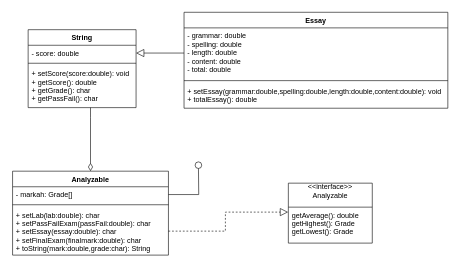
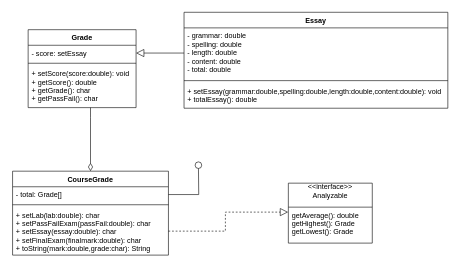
  <mxCell id="0" />
  <mxCell id="1" parent="0" />
- <mxCell id="2" value="String" style="swimlane;fontStyle=1;align=center;verticalAlign=top;childLayout=stackLayout;horizontal=1;startSize=26;horizontalStack=0;resizeParent=1;resizeParentMax=0;resizeLast=0;collapsible=1;marginBottom=0;" vertex="1" parent="1"><mxGeometry x="46" y="49" width="180" height="130" as="geometry" /></mxCell>
- <mxCell id="3" value="- score: double" style="text;strokeColor=none;fillColor=none;align=left;verticalAlign=top;spacingLeft=4;spacingRight=4;overflow=hidden;rotatable=0;points=[[0,0.5],[1,0.5]];portConstraint=eastwest;" vertex="1" parent="2"><mxGeometry y="26" width="180" height="26" as="geometry" /></mxCell>
+ <mxCell id="2" value="Grade" style="swimlane;fontStyle=1;align=center;verticalAlign=top;childLayout=stackLayout;horizontal=1;startSize=26;horizontalStack=0;resizeParent=1;resizeParentMax=0;resizeLast=0;collapsible=1;marginBottom=0;" vertex="1" parent="1"><mxGeometry x="46" y="49" width="180" height="130" as="geometry" /></mxCell>
+ <mxCell id="3" value="- score: setEssay" style="text;strokeColor=none;fillColor=none;align=left;verticalAlign=top;spacingLeft=4;spacingRight=4;overflow=hidden;rotatable=0;points=[[0,0.5],[1,0.5]];portConstraint=eastwest;" vertex="1" parent="2"><mxGeometry y="26" width="180" height="26" as="geometry" /></mxCell>
  <mxCell id="4" value="" style="line;strokeWidth=1;fillColor=none;align=left;verticalAlign=middle;spacingTop=-1;spacingLeft=3;spacingRight=3;rotatable=0;labelPosition=right;points=[];portConstraint=eastwest;" vertex="1" parent="2"><mxGeometry y="52" width="180" height="8" as="geometry" /></mxCell>
  <mxCell id="5" value="+ setScore(score:double): void&#10;+ getScore(): double&#10;+ getGrade(): char&#10;+ getPassFail(): char" style="text;strokeColor=none;fillColor=none;align=left;verticalAlign=top;spacingLeft=4;spacingRight=4;overflow=hidden;rotatable=0;points=[[0,0.5],[1,0.5]];portConstraint=eastwest;" vertex="1" parent="2"><mxGeometry y="60" width="180" height="70" as="geometry" /></mxCell>
  <mxCell id="6" value="Essay" style="swimlane;fontStyle=1;align=center;verticalAlign=top;childLayout=stackLayout;horizontal=1;startSize=26;horizontalStack=0;resizeParent=1;resizeParentMax=0;resizeLast=0;collapsible=1;marginBottom=0;" vertex="1" parent="1"><mxGeometry x="306" y="20" width="440" height="160" as="geometry" /></mxCell>
  <mxCell id="7" value="- grammar: double&#10;- spelling: double&#10;- length: double&#10;- content: double&#10;- total: double" style="text;strokeColor=none;fillColor=none;align=left;verticalAlign=top;spacingLeft=4;spacingRight=4;overflow=hidden;rotatable=0;points=[[0,0.5],[1,0.5]];portConstraint=eastwest;" vertex="1" parent="6"><mxGeometry y="26" width="440" height="84" as="geometry" /></mxCell>
  <mxCell id="8" value="" style="line;strokeWidth=1;fillColor=none;align=left;verticalAlign=middle;spacingTop=-1;spacingLeft=3;spacingRight=3;rotatable=0;labelPosition=right;points=[];portConstraint=eastwest;" vertex="1" parent="6"><mxGeometry y="110" width="440" height="8" as="geometry" /></mxCell>
  <mxCell id="9" value="+ setEssay(grammar:double,spelling:double,length:double,content:double): void&#10;+ totalEssay(): double" style="text;strokeColor=none;fillColor=none;align=left;verticalAlign=top;spacingLeft=4;spacingRight=4;overflow=hidden;rotatable=0;points=[[0,0.5],[1,0.5]];portConstraint=eastwest;" vertex="1" parent="6"><mxGeometry y="118" width="440" height="42" as="geometry" /></mxCell>
- <mxCell id="10" value="Analyzable" style="swimlane;fontStyle=1;align=center;verticalAlign=top;childLayout=stackLayout;horizontal=1;startSize=26;horizontalStack=0;resizeParent=1;resizeParentMax=0;resizeLast=0;collapsible=1;marginBottom=0;" vertex="1" parent="1"><mxGeometry x="20" y="285" width="260" height="140" as="geometry" /></mxCell>
- <mxCell id="11" value="- markah: Grade[]" style="text;strokeColor=none;fillColor=none;align=left;verticalAlign=top;spacingLeft=4;spacingRight=4;overflow=hidden;rotatable=0;points=[[0,0.5],[1,0.5]];portConstraint=eastwest;" vertex="1" parent="10"><mxGeometry y="26" width="260" height="26" as="geometry" /></mxCell>
+ <mxCell id="10" value="CourseGrade" style="swimlane;fontStyle=1;align=center;verticalAlign=top;childLayout=stackLayout;horizontal=1;startSize=26;horizontalStack=0;resizeParent=1;resizeParentMax=0;resizeLast=0;collapsible=1;marginBottom=0;" vertex="1" parent="1"><mxGeometry x="20" y="285" width="260" height="140" as="geometry" /></mxCell>
+ <mxCell id="11" value="- total: Grade[]" style="text;strokeColor=none;fillColor=none;align=left;verticalAlign=top;spacingLeft=4;spacingRight=4;overflow=hidden;rotatable=0;points=[[0,0.5],[1,0.5]];portConstraint=eastwest;" vertex="1" parent="10"><mxGeometry y="26" width="260" height="26" as="geometry" /></mxCell>
  <mxCell id="12" value="" style="line;strokeWidth=1;fillColor=none;align=left;verticalAlign=middle;spacingTop=-1;spacingLeft=3;spacingRight=3;rotatable=0;labelPosition=right;points=[];portConstraint=eastwest;" vertex="1" parent="10"><mxGeometry y="52" width="260" height="8" as="geometry" /></mxCell>
  <mxCell id="13" value="+ setLab(lab:double): char&#10;+ setPassFailExam(passFail:double): char&#10;+ setEssay(essay:double): char&#10;+ setFinalExam(finalmark:double): char&#10;+ toString(mark:double,grade:char): String&#10;" style="text;strokeColor=none;fillColor=none;align=left;verticalAlign=top;spacingLeft=4;spacingRight=4;overflow=hidden;rotatable=0;points=[[0,0.5],[1,0.5]];portConstraint=eastwest;" vertex="1" parent="10"><mxGeometry y="60" width="260" height="80" as="geometry" /></mxCell>
  <mxCell id="14" style="edgeStyle=orthogonalEdgeStyle;rounded=0;orthogonalLoop=1;jettySize=auto;html=1;exitX=0;exitY=0.5;exitDx=0;exitDy=0;entryX=1;entryY=0.5;entryDx=0;entryDy=0;endArrow=block;endFill=0;endSize=11;" edge="1" parent="1" source="7" target="3"><mxGeometry relative="1" as="geometry" /></mxCell>
  <mxCell id="15" style="edgeStyle=orthogonalEdgeStyle;rounded=0;orthogonalLoop=1;jettySize=auto;html=1;endArrow=diamondThin;endFill=0;startSize=6;endSize=11;" edge="1" parent="1" source="5" target="10"><mxGeometry relative="1" as="geometry"><mxPoint x="150" y="185" as="sourcePoint" /><Array as="points"><mxPoint x="150" y="195" /><mxPoint x="150" y="195" /></Array></mxGeometry></mxCell>
  <mxCell id="16" value="&lt;&lt;interface&gt;&gt;&#10;Analyzable&#10;" style="swimlane;fontStyle=0;childLayout=stackLayout;horizontal=1;startSize=40;fillColor=none;horizontalStack=0;resizeParent=1;resizeParentMax=0;resizeLast=0;collapsible=1;marginBottom=0;" vertex="1" parent="1"><mxGeometry x="480" y="305" width="140" height="100" as="geometry" /></mxCell>
  <mxCell id="17" value="getAverage(): double&#10;getHighest(): Grade&#10;getLowest(): Grade&#10;" style="text;strokeColor=none;fillColor=none;align=left;verticalAlign=top;spacingLeft=4;spacingRight=4;overflow=hidden;rotatable=0;points=[[0,0.5],[1,0.5]];portConstraint=eastwest;" vertex="1" parent="16"><mxGeometry y="40" width="140" height="60" as="geometry" /></mxCell>
  <mxCell id="18" style="edgeStyle=orthogonalEdgeStyle;rounded=0;orthogonalLoop=1;jettySize=auto;html=1;exitX=1;exitY=0.5;exitDx=0;exitDy=0;entryX=-0.003;entryY=0.138;entryDx=0;entryDy=0;entryPerimeter=0;startSize=6;endArrow=block;endFill=0;endSize=11;dashed=1;targetPerimeterSpacing=0;sourcePerimeterSpacing=0;" edge="1" parent="1" source="13" target="17"><mxGeometry relative="1" as="geometry" /></mxCell>
  <mxCell id="19" style="edgeStyle=orthogonalEdgeStyle;rounded=0;orthogonalLoop=1;jettySize=auto;html=1;exitX=1;exitY=0.5;exitDx=0;exitDy=0;startSize=6;sourcePerimeterSpacing=0;endArrow=oval;endFill=0;endSize=11;targetPerimeterSpacing=0;" edge="1" parent="1" source="11"><mxGeometry relative="1" as="geometry"><mxPoint x="330" y="275" as="targetPoint" /></mxGeometry></mxCell>
